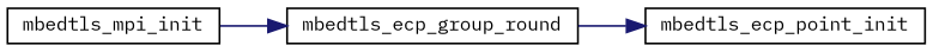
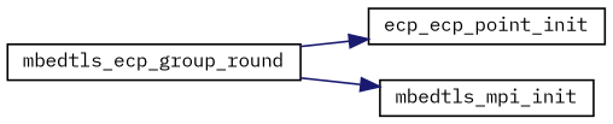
  digraph {
    fontname="IBM Plex Mono"
    rankdir=LR
    node [color=black fillcolor=white fontname="IBM Plex Mono" fontsize=10 shape=record style=filled]
    edge [color=midnightblue fontname="IBM Plex Mono" fontsize=10 labelfontname=Helvetica labelfontsize=10 style=solid]
    n1 [height=0.2 label=mbedtls_ecp_group_round width=0.4]
-   n2 [height=0.2 label=mbedtls_ecp_point_init width=0.4]
+   n2 [height=0.2 label=ecp_ecp_point_init width=0.4]
    n3 [height=0.2 label=mbedtls_mpi_init width=0.4]
    n1 -> n2
-   n3 -> n1
+   n1 -> n3
  }
